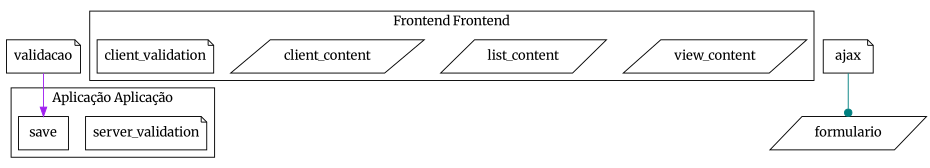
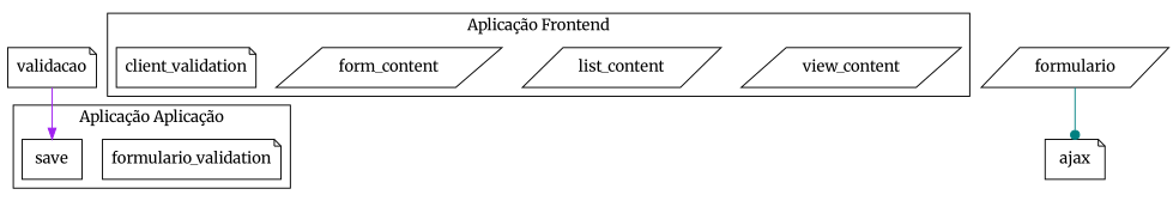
  digraph {
    fontname=Merriweather
    node [fontname=Merriweather shape=note]
    edge [fontname=Merriweather]
-   server_validation
+   server_validation [label=formulario_validation]
    save [shape=box]
    view_content [shape=parallelogram]
    list_content [shape=parallelogram]
-   form_content [shape=parallelogram label=client_content]
+   form_content [shape=parallelogram]
    client_validation
    ajax
    formulario [shape=parallelogram]
    validacao
    subgraph cluster_1 {
      label="Aplicação Aplicação"
      server_validation
      save
    }
    subgraph cluster_2 {
-     label="Frontend Frontend"
+     label="Aplicação Frontend"
      view_content
      list_content
      form_content
      client_validation
    }
-   ajax -> formulario [arrowhead=dot color=teal]
+   formulario -> ajax [arrowhead=dot color=teal]
    validacao -> save [arrowhead=normal color=purple]
  }
